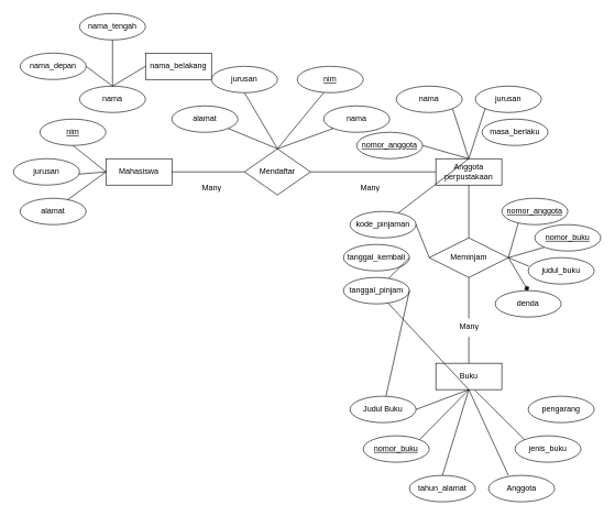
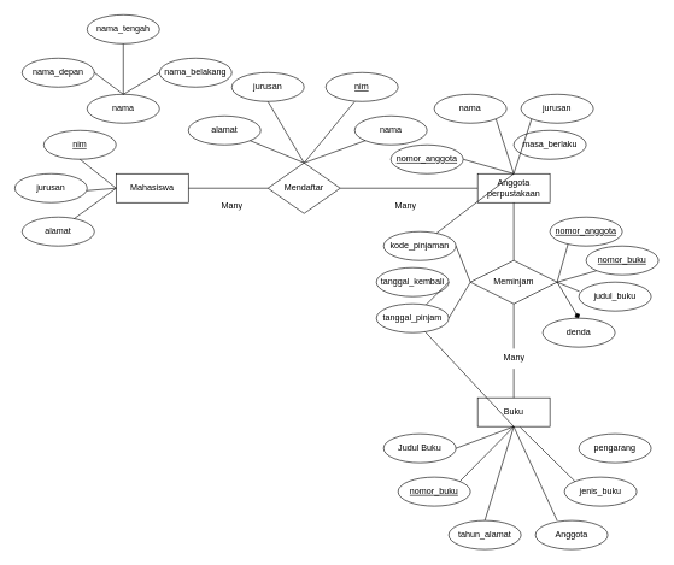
  <mxCell id="0" />
  <mxCell id="1" parent="0" />
  <mxCell id="2" value="nama_tengah" style="ellipse;whiteSpace=wrap;html=1;align=center;" vertex="1" parent="1"><mxGeometry x="120" y="20" width="100" height="40" as="geometry" /></mxCell>
- <mxCell id="3" value="nama_belakang" style="whiteSpace=wrap;html=1;align=center;rounded=0;" vertex="1" parent="1"><mxGeometry x="220" y="80" width="100" height="40" as="geometry" /></mxCell>
+ <mxCell id="3" value="nama_belakang" style="ellipse;whiteSpace=wrap;html=1;align=center;" vertex="1" parent="1"><mxGeometry x="220" y="80" width="100" height="40" as="geometry" /></mxCell>
  <mxCell id="4" value="nama_depan" style="ellipse;whiteSpace=wrap;html=1;align=center;" vertex="1" parent="1"><mxGeometry x="30" y="80" width="100" height="40" as="geometry" /></mxCell>
  <mxCell id="5" value="nama" style="ellipse;whiteSpace=wrap;html=1;align=center;" vertex="1" parent="1"><mxGeometry x="120" y="130" width="100" height="40" as="geometry" /></mxCell>
  <mxCell id="6" value="" style="endArrow=none;html=1;rounded=0;exitX=0.5;exitY=0;exitDx=0;exitDy=0;entryX=0.5;entryY=1;entryDx=0;entryDy=0;" edge="1" parent="1" source="5" target="2"><mxGeometry relative="1" as="geometry"><mxPoint x="60" y="200" as="sourcePoint" /><mxPoint x="220" y="200" as="targetPoint" /></mxGeometry></mxCell>
  <mxCell id="7" value="" style="endArrow=none;html=1;rounded=0;exitX=1;exitY=0.5;exitDx=0;exitDy=0;entryX=0.5;entryY=0;entryDx=0;entryDy=0;" edge="1" parent="1" source="4" target="5"><mxGeometry relative="1" as="geometry"><mxPoint x="100" y="210" as="sourcePoint" /><mxPoint x="260" y="210" as="targetPoint" /></mxGeometry></mxCell>
  <mxCell id="8" value="" style="endArrow=none;html=1;rounded=0;exitX=0.5;exitY=0;exitDx=0;exitDy=0;entryX=0;entryY=0.5;entryDx=0;entryDy=0;" edge="1" parent="1" source="5" target="3"><mxGeometry relative="1" as="geometry"><mxPoint x="180" y="210" as="sourcePoint" /><mxPoint x="340" y="210" as="targetPoint" /></mxGeometry></mxCell>
  <mxCell id="9" value="Mahasiswa" style="whiteSpace=wrap;html=1;align=center;" vertex="1" parent="1"><mxGeometry x="160" y="240" width="100" height="40" as="geometry" /></mxCell>
  <mxCell id="10" value="nim" style="ellipse;whiteSpace=wrap;html=1;align=center;fontStyle=4;" vertex="1" parent="1"><mxGeometry x="60" y="180" width="100" height="40" as="geometry" /></mxCell>
  <mxCell id="11" value="" style="endArrow=none;html=1;rounded=0;exitX=0;exitY=0.5;exitDx=0;exitDy=0;entryX=0.954;entryY=0.593;entryDx=0;entryDy=0;entryPerimeter=0;" edge="1" parent="1" source="9" target="67"><mxGeometry relative="1" as="geometry"><mxPoint x="230" y="320" as="sourcePoint" /><mxPoint x="120" y="260" as="targetPoint" /></mxGeometry></mxCell>
  <mxCell id="12" value="" style="endArrow=none;html=1;rounded=0;exitX=0.5;exitY=1;exitDx=0;exitDy=0;entryX=0;entryY=0.5;entryDx=0;entryDy=0;" edge="1" parent="1" source="10" target="9"><mxGeometry relative="1" as="geometry"><mxPoint x="270" y="330" as="sourcePoint" /><mxPoint x="430" y="330" as="targetPoint" /></mxGeometry></mxCell>
  <mxCell id="13" value="" style="endArrow=none;html=1;rounded=0;exitX=0.71;exitY=0.075;exitDx=0;exitDy=0;entryX=0;entryY=0.5;entryDx=0;entryDy=0;exitPerimeter=0;" edge="1" parent="1" source="66" target="9"><mxGeometry relative="1" as="geometry"><mxPoint x="105.355" y="300.858" as="sourcePoint" /><mxPoint x="160" y="240" as="targetPoint" /></mxGeometry></mxCell>
  <mxCell id="14" value="" style="endArrow=none;html=1;rounded=0;exitX=1;exitY=0.5;exitDx=0;exitDy=0;entryX=0;entryY=0.5;entryDx=0;entryDy=0;" edge="1" parent="1" source="9" target="15"><mxGeometry relative="1" as="geometry"><mxPoint x="300" y="340" as="sourcePoint" /><mxPoint x="460" y="340" as="targetPoint" /></mxGeometry></mxCell>
  <mxCell id="15" value="Mendaftar" style="shape=rhombus;perimeter=rhombusPerimeter;whiteSpace=wrap;html=1;align=center;" vertex="1" parent="1"><mxGeometry x="370" y="225" width="100" height="70" as="geometry" /></mxCell>
  <mxCell id="16" value="nama" style="ellipse;whiteSpace=wrap;html=1;align=center;" vertex="1" parent="1"><mxGeometry x="490" y="160" width="100" height="40" as="geometry" /></mxCell>
  <mxCell id="17" value="jurusan" style="ellipse;whiteSpace=wrap;html=1;align=center;" vertex="1" parent="1"><mxGeometry x="320" y="100" width="100" height="40" as="geometry" /></mxCell>
  <mxCell id="18" value="alamat" style="ellipse;whiteSpace=wrap;html=1;align=center;" vertex="1" parent="1"><mxGeometry x="260" y="160" width="100" height="40" as="geometry" /></mxCell>
  <mxCell id="19" value="" style="endArrow=none;html=1;rounded=0;exitX=0.5;exitY=0;exitDx=0;exitDy=0;entryX=0;entryY=1;entryDx=0;entryDy=0;" edge="1" parent="1" source="15" target="16"><mxGeometry relative="1" as="geometry"><mxPoint x="680" y="310" as="sourcePoint" /><mxPoint x="840" y="310" as="targetPoint" /></mxGeometry></mxCell>
  <mxCell id="20" value="" style="endArrow=none;html=1;rounded=0;entryX=0.5;entryY=1;entryDx=0;entryDy=0;exitX=0.5;exitY=0;exitDx=0;exitDy=0;" edge="1" parent="1" source="15" target="17"><mxGeometry relative="1" as="geometry"><mxPoint x="480" y="220" as="sourcePoint" /><mxPoint x="520" y="190" as="targetPoint" /></mxGeometry></mxCell>
  <mxCell id="21" value="" style="endArrow=none;html=1;rounded=0;exitX=0.4;exitY=1;exitDx=0;exitDy=0;entryX=0.5;entryY=0;entryDx=0;entryDy=0;exitPerimeter=0;" edge="1" parent="1" source="65" target="15"><mxGeometry relative="1" as="geometry"><mxPoint x="490" y="144" as="sourcePoint" /><mxPoint x="480" y="200" as="targetPoint" /><Array as="points" /></mxGeometry></mxCell>
  <mxCell id="22" value="" style="endArrow=none;html=1;rounded=0;exitX=0.5;exitY=0;exitDx=0;exitDy=0;entryX=1;entryY=1;entryDx=0;entryDy=0;" edge="1" parent="1" source="15" target="18"><mxGeometry relative="1" as="geometry"><mxPoint x="510" y="255" as="sourcePoint" /><mxPoint x="540" y="210" as="targetPoint" /></mxGeometry></mxCell>
  <mxCell id="23" value="Anggota&lt;div&gt;perpustakaan&lt;/div&gt;" style="whiteSpace=wrap;html=1;align=center;" vertex="1" parent="1"><mxGeometry x="660" y="240" width="100" height="40" as="geometry" /></mxCell>
  <mxCell id="24" value="" style="endArrow=none;html=1;rounded=0;exitX=1;exitY=0.5;exitDx=0;exitDy=0;entryX=0;entryY=0.5;entryDx=0;entryDy=0;" edge="1" parent="1" source="15" target="23"><mxGeometry relative="1" as="geometry"><mxPoint x="610" y="340" as="sourcePoint" /><mxPoint x="770" y="340" as="targetPoint" /></mxGeometry></mxCell>
  <mxCell id="25" value="jurusan" style="ellipse;whiteSpace=wrap;html=1;align=center;" vertex="1" parent="1"><mxGeometry x="720" y="130" width="100" height="40" as="geometry" /></mxCell>
  <mxCell id="26" value="nama" style="ellipse;whiteSpace=wrap;html=1;align=center;" vertex="1" parent="1"><mxGeometry x="600" y="130" width="100" height="40" as="geometry" /></mxCell>
- <mxCell id="27" value="masa_berlaku" style="ellipse;whiteSpace=wrap;html=1;align=center;" vertex="1" parent="1"><mxGeometry x="730" y="180" width="100" height="40" as="geometry" /></mxCell>
+ <mxCell id="27" value="masa_berlaku" style="ellipse;whiteSpace=wrap;html=1;align=center;" vertex="1" parent="1"><mxGeometry x="710" y="180" width="100" height="40" as="geometry" /></mxCell>
  <mxCell id="28" value="" style="endArrow=none;html=1;rounded=0;exitX=0.5;exitY=0;exitDx=0;exitDy=0;" edge="1" parent="1" source="23" target="37"><mxGeometry relative="1" as="geometry"><mxPoint x="600" y="330" as="sourcePoint" /><mxPoint x="760" y="330" as="targetPoint" /></mxGeometry></mxCell>
  <mxCell id="29" value="" style="endArrow=none;html=1;rounded=0;exitX=0.5;exitY=0;exitDx=0;exitDy=0;entryX=1;entryY=0.5;entryDx=0;entryDy=0;" edge="1" parent="1" source="23" target="64"><mxGeometry relative="1" as="geometry"><mxPoint x="710" y="330" as="sourcePoint" /><mxPoint x="640" y="220" as="targetPoint" /></mxGeometry></mxCell>
  <mxCell id="30" value="" style="endArrow=none;html=1;rounded=0;exitX=0.5;exitY=0;exitDx=0;exitDy=0;entryX=0;entryY=1;entryDx=0;entryDy=0;" edge="1" parent="1" source="23" target="25"><mxGeometry relative="1" as="geometry"><mxPoint x="650" y="350" as="sourcePoint" /><mxPoint x="810" y="350" as="targetPoint" /></mxGeometry></mxCell>
  <mxCell id="31" value="" style="endArrow=none;html=1;rounded=0;exitX=0.5;exitY=0;exitDx=0;exitDy=0;entryX=1;entryY=1;entryDx=0;entryDy=0;" edge="1" parent="1" source="23" target="26"><mxGeometry relative="1" as="geometry"><mxPoint x="720" y="250" as="sourcePoint" /><mxPoint x="745" y="174" as="targetPoint" /></mxGeometry></mxCell>
  <mxCell id="32" value="Meminjam" style="shape=rhombus;perimeter=rhombusPerimeter;whiteSpace=wrap;html=1;align=center;" vertex="1" parent="1"><mxGeometry x="650" y="360" width="120" height="60" as="geometry" /></mxCell>
  <mxCell id="33" value="denda" style="ellipse;whiteSpace=wrap;html=1;align=center;" vertex="1" parent="1"><mxGeometry x="750" y="440" width="100" height="40" as="geometry" /></mxCell>
  <mxCell id="34" value="judul_buku" style="ellipse;whiteSpace=wrap;html=1;align=center;" vertex="1" parent="1"><mxGeometry x="800" y="390" width="100" height="40" as="geometry" /></mxCell>
  <mxCell id="35" value="tanggal_pinjam" style="ellipse;whiteSpace=wrap;html=1;align=center;" vertex="1" parent="1"><mxGeometry x="520" y="420" width="100" height="40" as="geometry" /></mxCell>
  <mxCell id="36" value="tanggal_kembali" style="ellipse;whiteSpace=wrap;html=1;align=center;" vertex="1" parent="1"><mxGeometry x="520" y="370" width="100" height="40" as="geometry" /></mxCell>
  <mxCell id="37" value="kode_pinjaman" style="ellipse;whiteSpace=wrap;html=1;align=center;" vertex="1" parent="1"><mxGeometry x="530" y="320" width="100" height="40" as="geometry" /></mxCell>
  <mxCell id="38" value="" style="endArrow=none;html=1;rounded=0;exitX=1;exitY=0.5;exitDx=0;exitDy=0;entryX=0.26;entryY=0.85;entryDx=0;entryDy=0;entryPerimeter=0;" edge="1" parent="1" source="32" target="63"><mxGeometry relative="1" as="geometry"><mxPoint x="600" y="540" as="sourcePoint" /><mxPoint x="784" y="343" as="targetPoint" /></mxGeometry></mxCell>
  <mxCell id="39" value="" style="endArrow=none;html=1;rounded=0;exitX=1;exitY=0.5;exitDx=0;exitDy=0;entryX=0;entryY=1;entryDx=0;entryDy=0;" edge="1" parent="1" source="32" target="62"><mxGeometry relative="1" as="geometry"><mxPoint x="780" y="400" as="sourcePoint" /><mxPoint x="814.645" y="374.142" as="targetPoint" /></mxGeometry></mxCell>
  <mxCell id="40" value="" style="endArrow=none;html=1;rounded=0;exitX=1;exitY=0.5;exitDx=0;exitDy=0;entryX=0.01;entryY=0.325;entryDx=0;entryDy=0;entryPerimeter=0;" edge="1" parent="1" source="32" target="34"><mxGeometry relative="1" as="geometry"><mxPoint x="780" y="400" as="sourcePoint" /><mxPoint x="800" y="410" as="targetPoint" /></mxGeometry></mxCell>
  <mxCell id="41" value="" style="endArrow=diamond;html=1;rounded=0;exitX=1;exitY=0.5;exitDx=0;exitDy=0;entryX=0.5;entryY=0;entryDx=0;entryDy=0;" edge="1" parent="1" source="32" target="33"><mxGeometry relative="1" as="geometry"><mxPoint x="790" y="410" as="sourcePoint" /><mxPoint x="835" y="394" as="targetPoint" /></mxGeometry></mxCell>
  <mxCell id="42" value="" style="endArrow=none;html=1;rounded=0;exitX=0;exitY=0.5;exitDx=0;exitDy=0;entryX=1;entryY=0.5;entryDx=0;entryDy=0;" edge="1" parent="1" source="32" target="37"><mxGeometry relative="1" as="geometry"><mxPoint x="620" y="520" as="sourcePoint" /><mxPoint x="635" y="334" as="targetPoint" /></mxGeometry></mxCell>
- <mxCell id="43" value="" style="endArrow=none;html=1;rounded=0;exitX=1;exitY=0.5;exitDx=0;exitDy=0;" edge="1" parent="1" source="35" target="51"><mxGeometry relative="1" as="geometry"><mxPoint x="660" y="400" as="sourcePoint" /><mxPoint x="645" y="344" as="targetPoint" /></mxGeometry></mxCell>
+ <mxCell id="43" value="" style="endArrow=none;html=1;rounded=0;exitX=1;exitY=0.5;exitDx=0;exitDy=0;entryX=0;entryY=0.5;entryDx=0;entryDy=0;" edge="1" parent="1" source="35" target="32"><mxGeometry relative="1" as="geometry"><mxPoint x="660" y="400" as="sourcePoint" /><mxPoint x="645" y="344" as="targetPoint" /></mxGeometry></mxCell>
  <mxCell id="44" value="" style="endArrow=none;html=1;rounded=0;exitX=1;exitY=0.5;exitDx=0;exitDy=0;" edge="1" parent="1" source="36" target="35"><mxGeometry relative="1" as="geometry"><mxPoint x="670" y="410" as="sourcePoint" /><mxPoint x="655" y="354" as="targetPoint" /></mxGeometry></mxCell>
  <mxCell id="45" value="" style="endArrow=none;html=1;rounded=0;exitX=0.5;exitY=1;exitDx=0;exitDy=0;entryX=0.5;entryY=0;entryDx=0;entryDy=0;" edge="1" parent="1" source="23" target="32"><mxGeometry relative="1" as="geometry"><mxPoint x="670" y="590" as="sourcePoint" /><mxPoint x="830" y="590" as="targetPoint" /></mxGeometry></mxCell>
  <mxCell id="46" value="Buku" style="whiteSpace=wrap;html=1;align=center;" vertex="1" parent="1"><mxGeometry x="660" y="550" width="100" height="40" as="geometry" /></mxCell>
  <mxCell id="47" value="tahun_&lt;span style=&quot;background-color: initial;&quot;&gt;alamat&lt;/span&gt;" style="ellipse;whiteSpace=wrap;html=1;align=center;" vertex="1" parent="1"><mxGeometry x="620" y="720" width="100" height="40" as="geometry" /></mxCell>
  <mxCell id="48" value="Anggota" style="ellipse;whiteSpace=wrap;html=1;align=center;" vertex="1" parent="1"><mxGeometry x="740" y="720" width="100" height="40" as="geometry" /></mxCell>
  <mxCell id="49" value="jenis_buku" style="ellipse;whiteSpace=wrap;html=1;align=center;" vertex="1" parent="1"><mxGeometry x="780" y="660" width="100" height="40" as="geometry" /></mxCell>
  <mxCell id="50" value="pengarang" style="ellipse;whiteSpace=wrap;html=1;align=center;" vertex="1" parent="1"><mxGeometry x="800" y="600" width="100" height="40" as="geometry" /></mxCell>
  <mxCell id="51" value="Judul Buku" style="ellipse;whiteSpace=wrap;html=1;align=center;" vertex="1" parent="1"><mxGeometry x="530" y="600" width="100" height="40" as="geometry" /></mxCell>
  <mxCell id="52" value="nomor_buku" style="ellipse;whiteSpace=wrap;html=1;align=center;fontStyle=4;" vertex="1" parent="1"><mxGeometry x="550" y="660" width="100" height="40" as="geometry" /></mxCell>
  <mxCell id="53" value="" style="endArrow=none;html=1;rounded=0;exitX=0.5;exitY=1;exitDx=0;exitDy=0;" edge="1" parent="1" source="46" target="35"><mxGeometry relative="1" as="geometry"><mxPoint x="660" y="640" as="sourcePoint" /><mxPoint x="820" y="640" as="targetPoint" /></mxGeometry></mxCell>
  <mxCell id="54" value="" style="endArrow=none;html=1;rounded=0;exitX=0.59;exitY=1.025;exitDx=0;exitDy=0;entryX=0;entryY=0;entryDx=0;entryDy=0;exitPerimeter=0;" edge="1" parent="1" source="46" target="49"><mxGeometry relative="1" as="geometry"><mxPoint x="730" y="610" as="sourcePoint" /><mxPoint x="810" y="630" as="targetPoint" /></mxGeometry></mxCell>
  <mxCell id="55" value="" style="endArrow=none;html=1;rounded=0;exitX=0.5;exitY=1;exitDx=0;exitDy=0;entryX=0.3;entryY=0;entryDx=0;entryDy=0;entryPerimeter=0;" edge="1" parent="1" source="46" target="48"><mxGeometry relative="1" as="geometry"><mxPoint x="740" y="620" as="sourcePoint" /><mxPoint x="820" y="640" as="targetPoint" /></mxGeometry></mxCell>
  <mxCell id="56" value="" style="endArrow=none;html=1;rounded=0;exitX=0.5;exitY=1;exitDx=0;exitDy=0;entryX=1;entryY=0;entryDx=0;entryDy=0;" edge="1" parent="1" source="46" target="52"><mxGeometry relative="1" as="geometry"><mxPoint x="730" y="610" as="sourcePoint" /><mxPoint x="780" y="730" as="targetPoint" /></mxGeometry></mxCell>
  <mxCell id="57" value="" style="endArrow=none;html=1;rounded=0;exitX=0.5;exitY=1;exitDx=0;exitDy=0;entryX=0.5;entryY=0;entryDx=0;entryDy=0;" edge="1" parent="1" source="46" target="47"><mxGeometry relative="1" as="geometry"><mxPoint x="740" y="620" as="sourcePoint" /><mxPoint x="790" y="740" as="targetPoint" /></mxGeometry></mxCell>
  <mxCell id="58" value="" style="endArrow=none;html=1;rounded=0;exitX=0.5;exitY=1;exitDx=0;exitDy=0;entryX=1;entryY=0.5;entryDx=0;entryDy=0;" edge="1" parent="1" source="46" target="51"><mxGeometry relative="1" as="geometry"><mxPoint x="730" y="610" as="sourcePoint" /><mxPoint x="645" y="676" as="targetPoint" /></mxGeometry></mxCell>
  <mxCell id="59" value="Many" style="text;strokeColor=none;fillColor=none;spacingLeft=4;spacingRight=4;overflow=hidden;rotatable=0;points=[[0,0.5],[1,0.5]];portConstraint=eastwest;fontSize=12;whiteSpace=wrap;html=1;" vertex="1" parent="1"><mxGeometry x="690" y="480" width="40" height="30" as="geometry" /></mxCell>
  <mxCell id="60" value="" style="endArrow=none;html=1;rounded=0;exitX=0.5;exitY=1;exitDx=0;exitDy=0;entryX=0.5;entryY=0.067;entryDx=0;entryDy=0;entryPerimeter=0;" edge="1" parent="1" source="32" target="59"><mxGeometry relative="1" as="geometry"><mxPoint x="440" y="540" as="sourcePoint" /><mxPoint x="600" y="540" as="targetPoint" /></mxGeometry></mxCell>
  <mxCell id="61" value="" style="endArrow=none;html=1;rounded=0;exitX=0.5;exitY=1;exitDx=0;exitDy=0;exitPerimeter=0;entryX=0.5;entryY=0;entryDx=0;entryDy=0;" edge="1" parent="1" source="59" target="46"><mxGeometry relative="1" as="geometry"><mxPoint x="540" y="570" as="sourcePoint" /><mxPoint x="700" y="570" as="targetPoint" /></mxGeometry></mxCell>
  <mxCell id="62" value="nomor_buku" style="ellipse;whiteSpace=wrap;html=1;align=center;fontStyle=4;" vertex="1" parent="1"><mxGeometry x="810" y="340" width="100" height="40" as="geometry" /></mxCell>
  <mxCell id="63" value="nomor_anggota" style="ellipse;whiteSpace=wrap;html=1;align=center;fontStyle=4;" vertex="1" parent="1"><mxGeometry x="760" y="300" width="100" height="40" as="geometry" /></mxCell>
  <mxCell id="64" value="nomor_anggota" style="ellipse;whiteSpace=wrap;html=1;align=center;fontStyle=4;" vertex="1" parent="1"><mxGeometry x="540" y="200" width="100" height="40" as="geometry" /></mxCell>
  <mxCell id="65" value="nim" style="ellipse;whiteSpace=wrap;html=1;align=center;fontStyle=4;" vertex="1" parent="1"><mxGeometry x="450" y="100" width="100" height="40" as="geometry" /></mxCell>
  <mxCell id="66" value="alamat" style="ellipse;whiteSpace=wrap;html=1;align=center;" vertex="1" parent="1"><mxGeometry x="30" y="300" width="100" height="40" as="geometry" /></mxCell>
  <mxCell id="67" value="jurusan" style="ellipse;whiteSpace=wrap;html=1;align=center;" vertex="1" parent="1"><mxGeometry x="20" y="240" width="100" height="40" as="geometry" /></mxCell>
  <mxCell id="68" value="Many" style="text;strokeColor=none;fillColor=none;spacingLeft=4;spacingRight=4;overflow=hidden;rotatable=0;points=[[0,0.5],[1,0.5]];portConstraint=eastwest;fontSize=12;whiteSpace=wrap;html=1;" vertex="1" parent="1"><mxGeometry x="300" y="270" width="40" height="30" as="geometry" /></mxCell>
  <mxCell id="69" value="Many" style="text;strokeColor=none;fillColor=none;spacingLeft=4;spacingRight=4;overflow=hidden;rotatable=0;points=[[0,0.5],[1,0.5]];portConstraint=eastwest;fontSize=12;whiteSpace=wrap;html=1;" vertex="1" parent="1"><mxGeometry x="540" y="270" width="40" height="30" as="geometry" /></mxCell>
